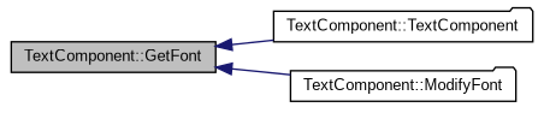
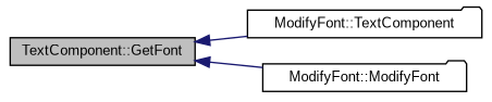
  digraph {
    fontname="Liberation Sans"
    rankdir=LR
    node [color=black fillcolor=white fontname="Liberation Sans" fontsize=10 shape=folder style=filled]
    edge [color=midnightblue dir=back fontname="Liberation Sans" fontsize=10 labelfontname=Helvetica labelfontsize=10 style=solid]
    n1 [fillcolor=grey75 fontcolor=black height=0.2 label="TextComponent::GetFont" shape=box width=0.4]
-   n2 [height=0.2 label="TextComponent::TextComponent" width=0.4]
-   n3 [height=0.2 label="TextComponent::ModifyFont" width=0.4]
+   n2 [height=0.2 label="ModifyFont::TextComponent" width=0.4]
+   n3 [height=0.2 label="ModifyFont::ModifyFont" width=0.4]
    n1 -> n2
    n1 -> n3
  }
